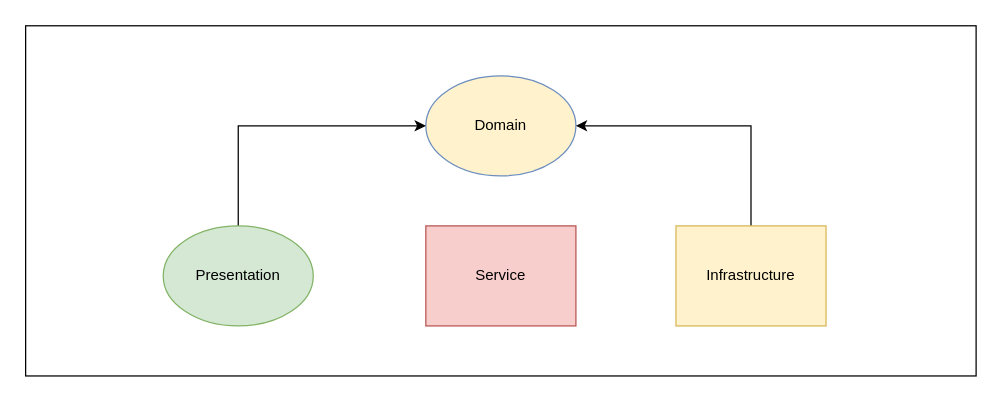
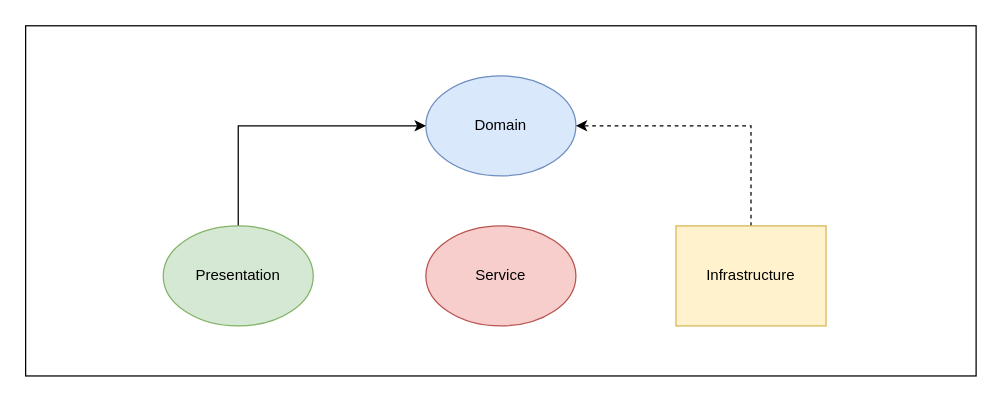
  <mxCell id="0" />
  <mxCell id="1" parent="0" />
  <mxCell id="2" value="" style="rounded=0;whiteSpace=wrap;html=1;" vertex="1" parent="1"><mxGeometry x="20" y="20" width="760" height="280" as="geometry" /></mxCell>
- <mxCell id="3" value="Domain" style="ellipse;whiteSpace=wrap;html=1;fillColor=#fff2cc;strokeColor=#6c8ebf;" vertex="1" parent="1"><mxGeometry x="340" y="60" width="120" height="80" as="geometry" /></mxCell>
+ <mxCell id="3" value="Domain" style="ellipse;whiteSpace=wrap;html=1;fillColor=#dae8fc;strokeColor=#6c8ebf;" vertex="1" parent="1"><mxGeometry x="340" y="60" width="120" height="80" as="geometry" /></mxCell>
  <mxCell id="4" style="edgeStyle=orthogonalEdgeStyle;rounded=0;orthogonalLoop=1;jettySize=auto;html=1;entryX=0;entryY=0.5;entryDx=0;entryDy=0;exitX=0.5;exitY=0;exitDx=0;exitDy=0;" edge="1" parent="1" source="5" target="3"><mxGeometry relative="1" as="geometry" /></mxCell>
  <mxCell id="5" value="Presentation" style="ellipse;whiteSpace=wrap;html=1;fillColor=#d5e8d4;strokeColor=#82b366;" vertex="1" parent="1"><mxGeometry x="130" y="180" width="120" height="80" as="geometry" /></mxCell>
- <mxCell id="6" value="Service" style="whiteSpace=wrap;html=1;fillColor=#f8cecc;strokeColor=#b85450;rounded=0;" vertex="1" parent="1"><mxGeometry x="340" y="180" width="120" height="80" as="geometry" /></mxCell>
- <mxCell id="7" style="edgeStyle=orthogonalEdgeStyle;rounded=0;orthogonalLoop=1;jettySize=auto;html=1;entryX=1;entryY=0.5;entryDx=0;entryDy=0;exitX=0.5;exitY=0;exitDx=0;exitDy=0;" edge="1" parent="1" source="8" target="3"><mxGeometry relative="1" as="geometry" /></mxCell>
+ <mxCell id="6" value="Service" style="ellipse;whiteSpace=wrap;html=1;fillColor=#f8cecc;strokeColor=#b85450;" vertex="1" parent="1"><mxGeometry x="340" y="180" width="120" height="80" as="geometry" /></mxCell>
+ <mxCell id="7" style="edgeStyle=orthogonalEdgeStyle;rounded=0;orthogonalLoop=1;jettySize=auto;html=1;entryX=1;entryY=0.5;entryDx=0;entryDy=0;exitX=0.5;exitY=0;exitDx=0;exitDy=0;dashed=1;" edge="1" parent="1" source="8" target="3"><mxGeometry relative="1" as="geometry" /></mxCell>
  <mxCell id="8" value="Infrastructure" style="whiteSpace=wrap;html=1;fillColor=#fff2cc;strokeColor=#d6b656;rounded=0;" vertex="1" parent="1"><mxGeometry x="540" y="180" width="120" height="80" as="geometry" /></mxCell>
